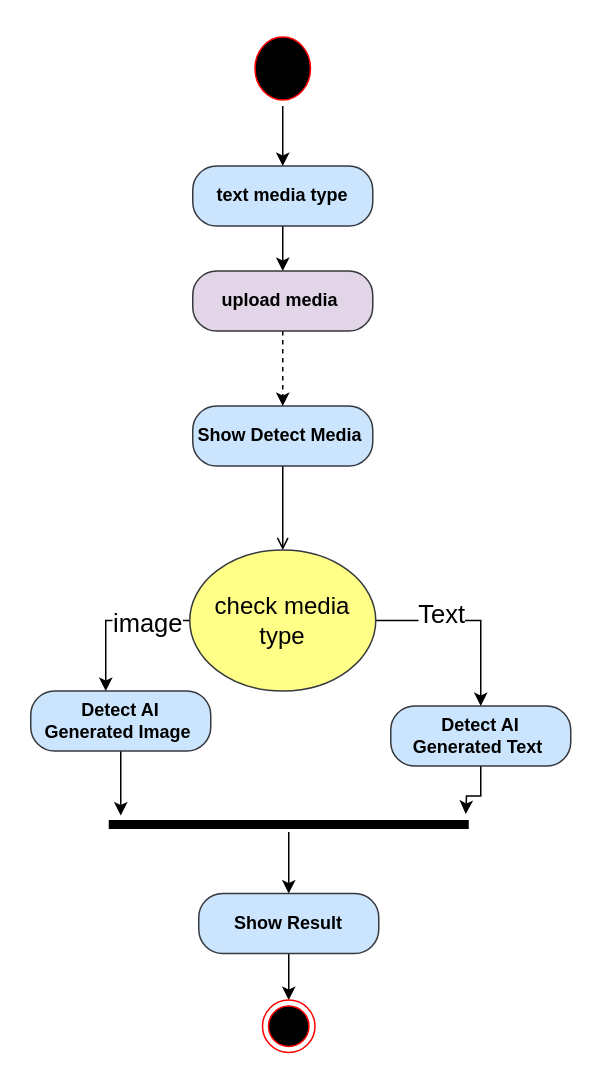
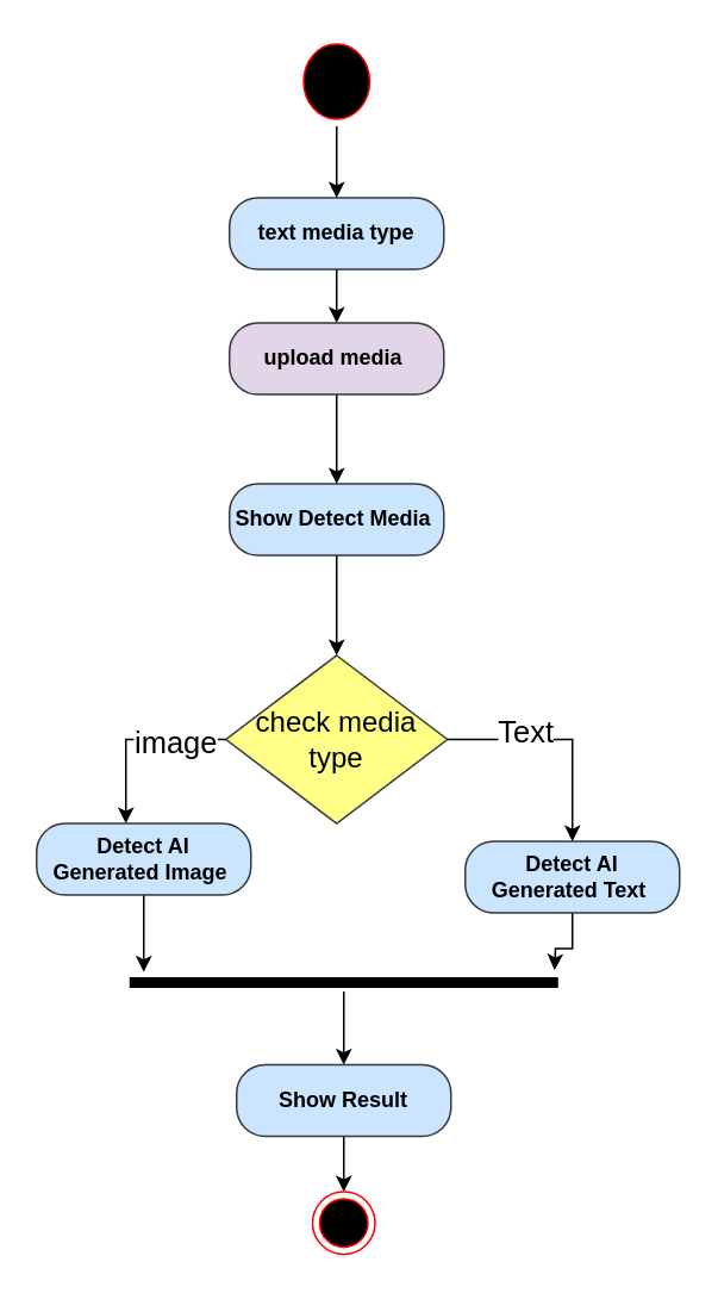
  <mxCell id="0" />
  <mxCell id="1" parent="0" />
  <mxCell id="2" value="" style="edgeStyle=orthogonalEdgeStyle;rounded=0;orthogonalLoop=1;jettySize=auto;html=1;" edge="1" parent="1" source="3" target="5"><mxGeometry relative="1" as="geometry" /></mxCell>
  <mxCell id="3" value="" style="ellipse;html=1;shape=startState;fillColor=#000000;strokeColor=#ff0000;fontColor=default;" parent="1" vertex="1"><mxGeometry x="165.5" y="20" width="45" height="50" as="geometry" /></mxCell>
  <mxCell id="4" value="" style="edgeStyle=orthogonalEdgeStyle;rounded=0;orthogonalLoop=1;jettySize=auto;html=1;" edge="1" parent="1" source="5" target="18"><mxGeometry relative="1" as="geometry" /></mxCell>
  <mxCell id="5" value="&lt;b&gt;text media type&lt;/b&gt;" style="rounded=1;whiteSpace=wrap;html=1;arcSize=40;fillColor=#cce5ff;strokeColor=#36393d;" parent="1" vertex="1"><mxGeometry x="128" y="110" width="120" height="40" as="geometry" /></mxCell>
- <mxCell id="6" value="" style="edgeStyle=orthogonalEdgeStyle;rounded=0;orthogonalLoop=1;jettySize=auto;html=1;endArrow=open;" edge="1" parent="1" source="7" target="24"><mxGeometry relative="1" as="geometry" /></mxCell>
+ <mxCell id="6" value="" style="edgeStyle=orthogonalEdgeStyle;rounded=0;orthogonalLoop=1;jettySize=auto;html=1;" edge="1" parent="1" source="7" target="24"><mxGeometry relative="1" as="geometry" /></mxCell>
  <mxCell id="7" value="&lt;b&gt;Show Detect Media&amp;nbsp;&lt;/b&gt;" style="rounded=1;whiteSpace=wrap;html=1;arcSize=40;fillColor=#cce5ff;strokeColor=#36393d;" parent="1" vertex="1"><mxGeometry x="128" y="270" width="120" height="40" as="geometry" /></mxCell>
  <mxCell id="8" value="" style="edgeStyle=orthogonalEdgeStyle;rounded=0;orthogonalLoop=1;jettySize=auto;html=1;" edge="1" parent="1" source="9"><mxGeometry relative="1" as="geometry"><mxPoint x="80" y="543" as="targetPoint" /></mxGeometry></mxCell>
  <mxCell id="9" value="&lt;b&gt;Detect AI Generated&amp;nbsp;Image&amp;nbsp;&lt;/b&gt;" style="rounded=1;whiteSpace=wrap;html=1;arcSize=40;fillColor=#cce5ff;strokeColor=#36393d;" parent="1" vertex="1"><mxGeometry x="20" y="460" width="120" height="40" as="geometry" /></mxCell>
  <mxCell id="10" value="" style="edgeStyle=orthogonalEdgeStyle;rounded=0;orthogonalLoop=1;jettySize=auto;html=1;" edge="1" parent="1" source="11"><mxGeometry relative="1" as="geometry"><mxPoint x="310" y="542" as="targetPoint" /></mxGeometry></mxCell>
  <mxCell id="11" value="&lt;b&gt;Detect AI &lt;br&gt;Generated Text&amp;nbsp;&lt;/b&gt;" style="rounded=1;whiteSpace=wrap;html=1;arcSize=40;fillColor=#cce5ff;strokeColor=#36393d;" parent="1" vertex="1"><mxGeometry x="260" y="470" width="120" height="40" as="geometry" /></mxCell>
  <mxCell id="12" style="edgeStyle=orthogonalEdgeStyle;rounded=0;orthogonalLoop=1;jettySize=auto;html=1;entryX=0.5;entryY=0;entryDx=0;entryDy=0;" edge="1" parent="1" source="13" target="15"><mxGeometry relative="1" as="geometry" /></mxCell>
  <mxCell id="13" value="" style="shape=line;html=1;strokeWidth=6;strokeColor=#000000;fontColor=default;" parent="1" vertex="1"><mxGeometry x="72" y="544" width="240" height="10" as="geometry" /></mxCell>
  <mxCell id="14" value="" style="edgeStyle=orthogonalEdgeStyle;rounded=0;orthogonalLoop=1;jettySize=auto;html=1;" edge="1" parent="1" source="15" target="16"><mxGeometry relative="1" as="geometry" /></mxCell>
  <mxCell id="15" value="&lt;b&gt;Show Result&lt;/b&gt;" style="rounded=1;whiteSpace=wrap;html=1;arcSize=40;fillColor=#cce5ff;strokeColor=#36393d;" parent="1" vertex="1"><mxGeometry x="132" y="595" width="120" height="40" as="geometry" /></mxCell>
  <mxCell id="16" value="" style="ellipse;html=1;shape=endState;fillColor=#000000;strokeColor=#ff0000;fontColor=default;" parent="1" vertex="1"><mxGeometry x="174.5" y="666" width="35" height="35" as="geometry" /></mxCell>
- <mxCell id="17" value="" style="edgeStyle=orthogonalEdgeStyle;rounded=0;orthogonalLoop=1;jettySize=auto;html=1;dashed=1;" edge="1" parent="1" source="18" target="7"><mxGeometry relative="1" as="geometry" /></mxCell>
+ <mxCell id="17" value="" style="edgeStyle=orthogonalEdgeStyle;rounded=0;orthogonalLoop=1;jettySize=auto;html=1;" edge="1" parent="1" source="18" target="7"><mxGeometry relative="1" as="geometry" /></mxCell>
  <mxCell id="18" value="&lt;b&gt;upload media&amp;nbsp;&lt;/b&gt;" style="rounded=1;whiteSpace=wrap;html=1;arcSize=40;fillColor=#e1d5e7;strokeColor=#36393d;" parent="1" vertex="1"><mxGeometry x="128" y="180" width="120" height="40" as="geometry" /></mxCell>
  <mxCell id="19" style="edgeStyle=orthogonalEdgeStyle;rounded=0;orthogonalLoop=1;jettySize=auto;html=1;strokeColor=#000000;fontColor=default;exitX=1;exitY=0.5;exitDx=0;exitDy=0;" parent="1" source="24" target="11" edge="1"><mxGeometry relative="1" as="geometry" /></mxCell>
  <mxCell id="20" value="text" style="edgeLabel;html=1;align=center;verticalAlign=middle;resizable=0;points=[];fontColor=default;" parent="19" vertex="1" connectable="0"><mxGeometry x="-0.375" y="2" relative="1" as="geometry"><mxPoint as="offset" /></mxGeometry></mxCell>
  <mxCell id="21" value="&lt;font style=&quot;font-size: 17px;&quot;&gt;Text&lt;/font&gt;" style="edgeLabel;html=1;align=center;verticalAlign=middle;resizable=0;points=[];fontColor=default;" parent="19" vertex="1" connectable="0"><mxGeometry x="-0.32" y="4" relative="1" as="geometry"><mxPoint as="offset" /></mxGeometry></mxCell>
  <mxCell id="22" style="edgeStyle=orthogonalEdgeStyle;rounded=0;orthogonalLoop=1;jettySize=auto;html=1;entryX=0.5;entryY=0;entryDx=0;entryDy=0;strokeColor=#000000;fontColor=default;" parent="1" source="24" edge="1"><mxGeometry relative="1" as="geometry"><mxPoint x="70" y="460" as="targetPoint" /><Array as="points"><mxPoint x="70" y="413" /></Array></mxGeometry></mxCell>
  <mxCell id="23" value="&lt;font style=&quot;font-size: 17px;&quot;&gt;image&lt;/font&gt;" style="edgeLabel;html=1;align=center;verticalAlign=middle;resizable=0;points=[];fontColor=default;" parent="22" vertex="1" connectable="0"><mxGeometry x="-0.43" y="2" relative="1" as="geometry"><mxPoint as="offset" /></mxGeometry></mxCell>
- <mxCell id="24" value="&lt;font style=&quot;font-size: 16px;&quot;&gt;check media type&lt;/font&gt;" style="ellipse;whiteSpace=wrap;html=1;fillColor=#ffff88;strokeColor=#36393d;" parent="1" vertex="1"><mxGeometry x="126" y="366" width="124" height="94" as="geometry" /></mxCell>
+ <mxCell id="24" value="&lt;font style=&quot;font-size: 16px;&quot;&gt;check media type&lt;/font&gt;" style="rhombus;whiteSpace=wrap;html=1;fillColor=#ffff88;strokeColor=#36393d;" parent="1" vertex="1"><mxGeometry x="126" y="366" width="124" height="94" as="geometry" /></mxCell>
